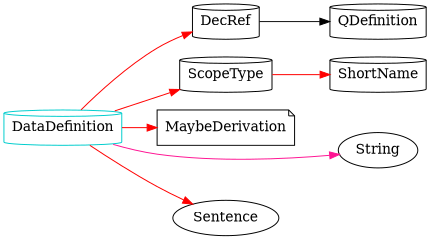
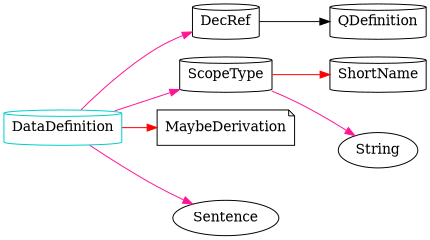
  digraph {
    rankdir=LR
    node [shape=cylinder]
    edge [color=deeppink]
    n1 [color=cyan3 label=DataDefinition]
    ScopeType
    DecRef
    MaybeDerivation [shape=note]
    String [shape=ellipse]
    Sentence [shape=ellipse]
    ShortName
    QDefinition
-   n1 -> ScopeType [color=red]
-   n1 -> DecRef [color=red]
+   n1 -> ScopeType
+   n1 -> DecRef
    n1 -> MaybeDerivation [color=red]
-   n1 -> String
-   n1 -> Sentence [color=red]
+   ScopeType -> String
+   n1 -> Sentence
    ScopeType -> ShortName [color=red]
    DecRef -> QDefinition [color=black]
  }
